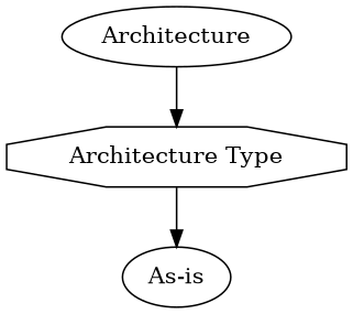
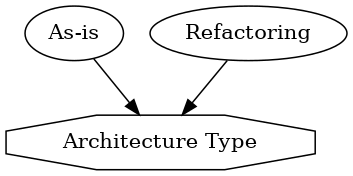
  digraph {
    n1 [label="Architecture Type" shape=polygon sides=8]
    n2 [label="As-is"]
-   n3 [label=Architecture]
-   n1 -> n2
+   n3 [label=Refactoring]
+   n2 -> n1
    n3 -> n1
  }
